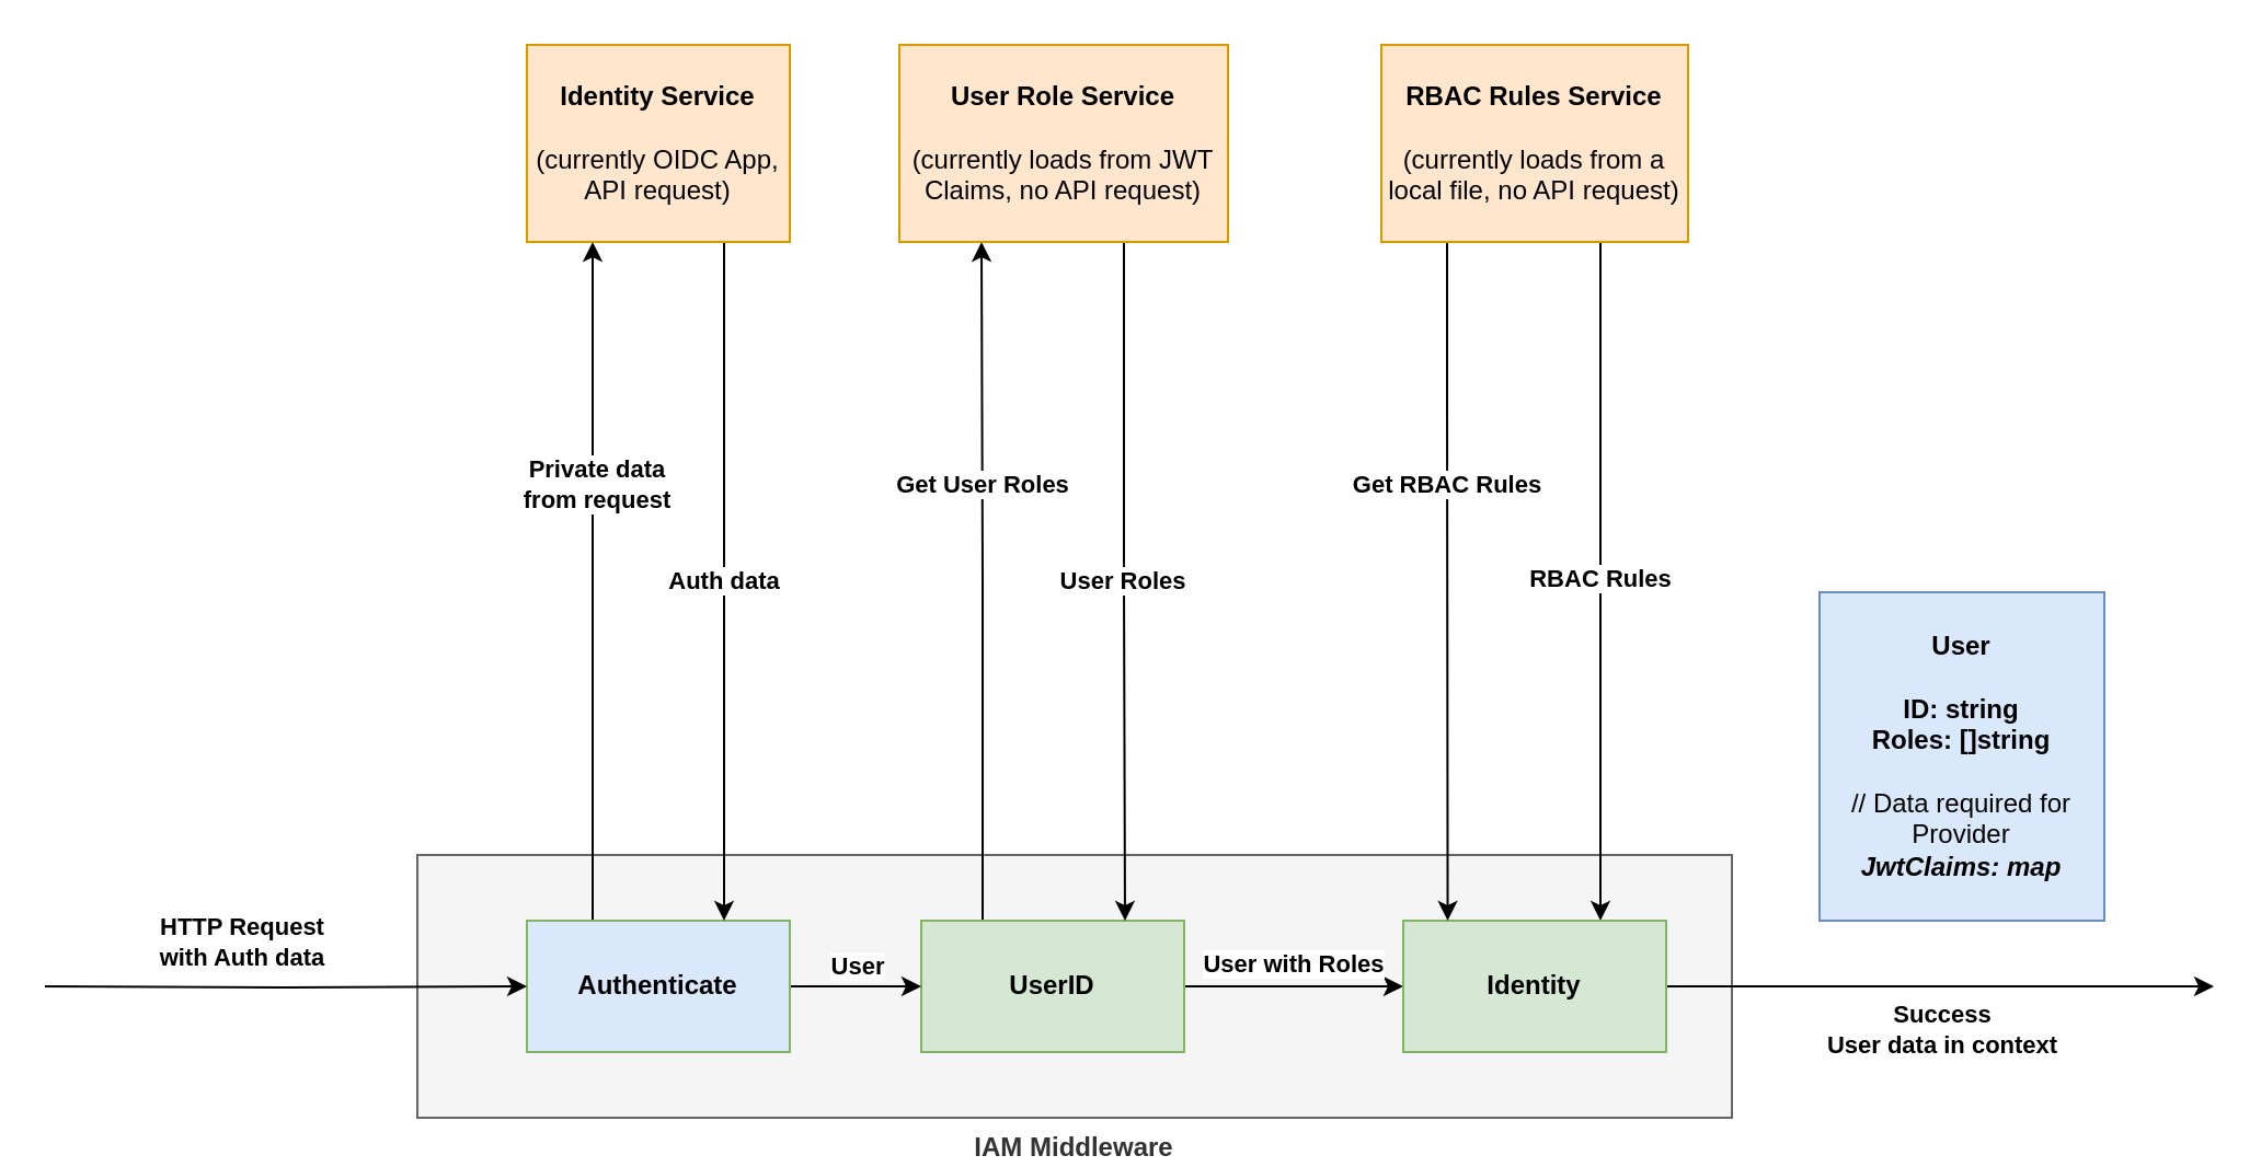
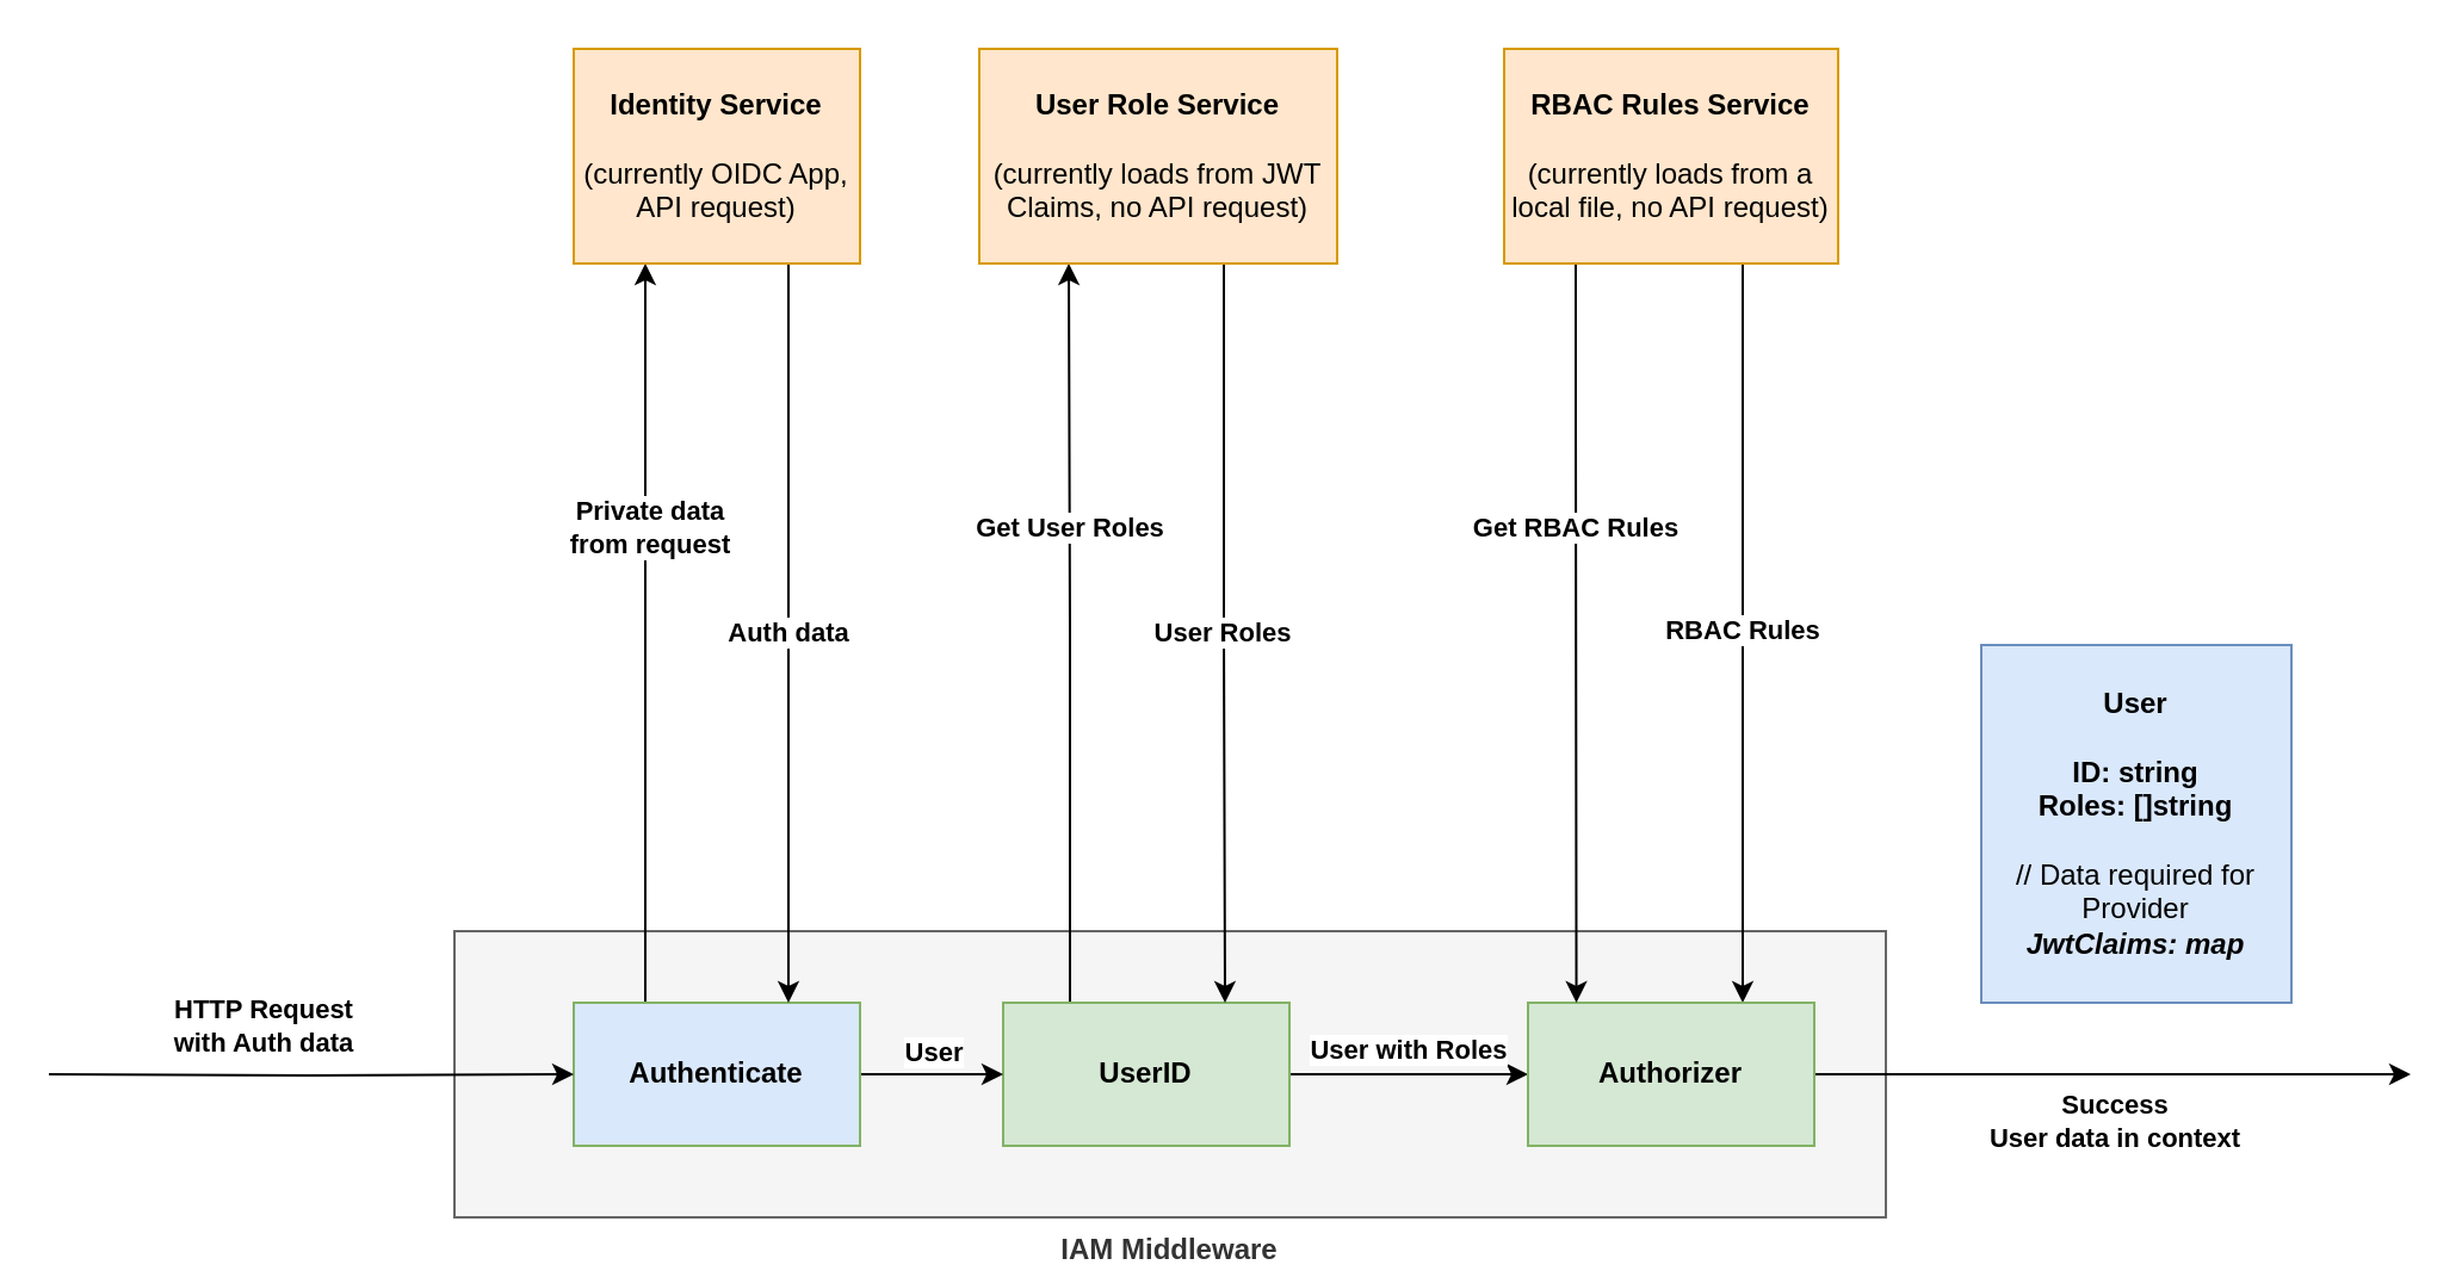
  <mxCell id="0" />
  <mxCell id="1" parent="0" />
  <mxCell id="2" value="IAM Middleware" style="rounded=0;whiteSpace=wrap;html=1;fillColor=#f5f5f5;fontColor=#333333;strokeColor=#666666;labelPosition=center;verticalLabelPosition=bottom;align=center;verticalAlign=top;horizontal=1;fontStyle=1" vertex="1" parent="1"><mxGeometry x="190" y="390" width="600" height="120" as="geometry" /></mxCell>
  <mxCell id="3" value="User with Roles" style="edgeStyle=orthogonalEdgeStyle;rounded=0;orthogonalLoop=1;jettySize=auto;html=1;entryX=0;entryY=0.5;entryDx=0;entryDy=0;fontStyle=1" edge="1" parent="1" source="5" target="9"><mxGeometry y="10" relative="1" as="geometry"><mxPoint as="offset" /></mxGeometry></mxCell>
  <mxCell id="4" value="Get User Roles" style="edgeStyle=orthogonalEdgeStyle;rounded=0;orthogonalLoop=1;jettySize=auto;html=1;exitX=0.25;exitY=0;exitDx=0;exitDy=0;entryX=0.25;entryY=1;entryDx=0;entryDy=0;fontStyle=1" edge="1" parent="1" source="5" target="22"><mxGeometry x="0.29" relative="1" as="geometry"><mxPoint x="480" y="190" as="targetPoint" /><Array as="points"><mxPoint x="448" y="420" /><mxPoint x="448" y="265" /></Array><mxPoint as="offset" /></mxGeometry></mxCell>
  <mxCell id="5" value="UserID" style="rounded=0;whiteSpace=wrap;html=1;fillColor=#d5e8d4;strokeColor=#82b366;fontStyle=1" vertex="1" parent="1"><mxGeometry x="420" y="420" width="120" height="60" as="geometry" /></mxCell>
  <mxCell id="6" value="Success&lt;br&gt;User data in context" style="edgeStyle=orthogonalEdgeStyle;rounded=0;orthogonalLoop=1;jettySize=auto;html=1;fontStyle=1" edge="1" parent="1" source="9"><mxGeometry x="0.002" y="-20" relative="1" as="geometry"><mxPoint x="1010" y="450" as="targetPoint" /><mxPoint as="offset" /></mxGeometry></mxCell>
  <mxCell id="7" style="edgeStyle=orthogonalEdgeStyle;rounded=0;orthogonalLoop=1;jettySize=auto;html=1;exitX=0.5;exitY=1;exitDx=0;exitDy=0;" edge="1" parent="1"><mxGeometry relative="1" as="geometry"><mxPoint x="730" y="110" as="sourcePoint" /><mxPoint x="730" y="420" as="targetPoint" /><Array as="points"><mxPoint x="730" y="190" /><mxPoint x="730" y="190" /></Array></mxGeometry></mxCell>
  <mxCell id="8" value="RBAC Rules" style="edgeLabel;html=1;align=center;verticalAlign=middle;resizable=0;points=[];fontStyle=1" vertex="1" connectable="0" parent="7"><mxGeometry x="-0.01" y="-1" relative="1" as="geometry"><mxPoint as="offset" /></mxGeometry></mxCell>
- <mxCell id="9" value="Identity" style="rounded=0;whiteSpace=wrap;html=1;fillColor=#d5e8d4;strokeColor=#82b366;fontStyle=1" vertex="1" parent="1"><mxGeometry x="640" y="420" width="120" height="60" as="geometry" /></mxCell>
+ <mxCell id="9" value="Authorizer" style="rounded=0;whiteSpace=wrap;html=1;fillColor=#d5e8d4;strokeColor=#82b366;fontStyle=1" vertex="1" parent="1"><mxGeometry x="640" y="420" width="120" height="60" as="geometry" /></mxCell>
  <mxCell id="10" value="&lt;b style=&quot;border-color: var(--border-color);&quot;&gt;User&lt;/b&gt;&lt;br style=&quot;border-color: var(--border-color);&quot;&gt;&lt;br style=&quot;border-color: var(--border-color);&quot;&gt;&lt;b&gt;ID: string&lt;br style=&quot;border-color: var(--border-color);&quot;&gt;Roles: []string&lt;/b&gt;&lt;br style=&quot;border-color: var(--border-color);&quot;&gt;&lt;br style=&quot;border-color: var(--border-color);&quot;&gt;// Data required for Provider&lt;br style=&quot;border-color: var(--border-color);&quot;&gt;&lt;i&gt;&lt;b&gt;JwtClaims: map&lt;/b&gt;&lt;/i&gt;" style="rounded=0;whiteSpace=wrap;html=1;fillColor=#dae8fc;strokeColor=#6c8ebf;" vertex="1" parent="1"><mxGeometry x="830" y="270" width="130" height="150" as="geometry" /></mxCell>
  <mxCell id="11" style="edgeStyle=orthogonalEdgeStyle;rounded=0;orthogonalLoop=1;jettySize=auto;html=1;" edge="1" parent="1"><mxGeometry relative="1" as="geometry"><mxPoint x="270" y="110" as="targetPoint" /><mxPoint x="270" y="420" as="sourcePoint" /></mxGeometry></mxCell>
  <mxCell id="12" value="Private data &lt;br&gt;from request" style="edgeLabel;html=1;align=center;verticalAlign=middle;resizable=0;points=[];fontStyle=1" vertex="1" connectable="0" parent="11"><mxGeometry x="0.29" y="-1" relative="1" as="geometry"><mxPoint as="offset" /></mxGeometry></mxCell>
  <mxCell id="13" style="edgeStyle=orthogonalEdgeStyle;rounded=0;orthogonalLoop=1;jettySize=auto;html=1;entryX=0;entryY=0.5;entryDx=0;entryDy=0;" edge="1" parent="1" source="15" target="5"><mxGeometry relative="1" as="geometry" /></mxCell>
  <mxCell id="14" value="User" style="edgeLabel;html=1;align=center;verticalAlign=middle;resizable=0;points=[];fontStyle=1" vertex="1" connectable="0" parent="13"><mxGeometry x="-0.114" relative="1" as="geometry"><mxPoint x="3" y="-10" as="offset" /></mxGeometry></mxCell>
  <mxCell id="15" value="Authenticate" style="rounded=0;whiteSpace=wrap;html=1;fillColor=#dae8fc;strokeColor=#82b366;fontStyle=1;" vertex="1" parent="1"><mxGeometry x="240" y="420" width="120" height="60" as="geometry" /></mxCell>
  <mxCell id="16" value="Auth data" style="edgeStyle=orthogonalEdgeStyle;rounded=0;orthogonalLoop=1;jettySize=auto;html=1;entryX=0.75;entryY=0;entryDx=0;entryDy=0;exitX=0.75;exitY=1;exitDx=0;exitDy=0;fontStyle=1" edge="1" parent="1" source="17"><mxGeometry relative="1" as="geometry"><mxPoint x="320" y="110" as="sourcePoint" /><mxPoint x="330" y="420" as="targetPoint" /><Array as="points"><mxPoint x="330" y="250" /><mxPoint x="330" y="250" /></Array></mxGeometry></mxCell>
  <mxCell id="17" value="&lt;b&gt;Identity Service&lt;/b&gt;&lt;br&gt;&lt;br&gt;(currently OIDC App, API request)" style="rounded=0;whiteSpace=wrap;html=1;fillColor=#ffe6cc;strokeColor=#d79b00;" vertex="1" parent="1"><mxGeometry x="240" y="20" width="120" height="90" as="geometry" /></mxCell>
  <mxCell id="18" style="edgeStyle=orthogonalEdgeStyle;rounded=0;orthogonalLoop=1;jettySize=auto;html=1;entryX=0.319;entryY=0;entryDx=0;entryDy=0;entryPerimeter=0;" edge="1" parent="1"><mxGeometry relative="1" as="geometry"><mxPoint x="660" y="110" as="sourcePoint" /><mxPoint x="660.28" y="420" as="targetPoint" /><Array as="points"><mxPoint x="660" y="180" /><mxPoint x="660" y="180" /></Array></mxGeometry></mxCell>
  <mxCell id="19" value="Get RBAC Rules" style="edgeLabel;html=1;align=center;verticalAlign=middle;resizable=0;points=[];fontStyle=1" vertex="1" connectable="0" parent="18"><mxGeometry x="-0.142" y="-1" relative="1" as="geometry"><mxPoint y="-23" as="offset" /></mxGeometry></mxCell>
  <mxCell id="20" value="&lt;b&gt;RBAC Rules Service&lt;/b&gt;&lt;br&gt;&lt;br&gt;(currently loads from a local file, no API request)" style="rounded=0;whiteSpace=wrap;html=1;fillColor=#ffe6cc;strokeColor=#d79b00;" vertex="1" parent="1"><mxGeometry x="630" y="20" width="140" height="90" as="geometry" /></mxCell>
  <mxCell id="21" value="User Roles" style="edgeStyle=orthogonalEdgeStyle;rounded=0;orthogonalLoop=1;jettySize=auto;html=1;exitX=0.75;exitY=1;exitDx=0;exitDy=0;fontStyle=1" edge="1" parent="1"><mxGeometry relative="1" as="geometry"><mxPoint x="512.5" y="109.96" as="sourcePoint" /><mxPoint x="513" y="420" as="targetPoint" /><Array as="points"><mxPoint x="513" y="265" /><mxPoint x="513" y="420" /></Array></mxGeometry></mxCell>
  <mxCell id="22" value="&lt;b&gt;User Role Service&lt;/b&gt;&lt;br&gt;&lt;br&gt;(currently loads from JWT Claims, no API request)" style="rounded=0;whiteSpace=wrap;html=1;fillColor=#ffe6cc;strokeColor=#d79b00;" vertex="1" parent="1"><mxGeometry x="410" y="20" width="150" height="90" as="geometry" /></mxCell>
  <mxCell id="23" value="HTTP Request&lt;br&gt;with Auth data" style="edgeStyle=orthogonalEdgeStyle;rounded=0;orthogonalLoop=1;jettySize=auto;html=1;fontStyle=1;entryX=0;entryY=0.5;entryDx=0;entryDy=0;" edge="1" parent="1" target="15"><mxGeometry x="-0.184" y="20" relative="1" as="geometry"><mxPoint x="20" y="450" as="sourcePoint" /><Array as="points" /><mxPoint as="offset" /></mxGeometry></mxCell>
